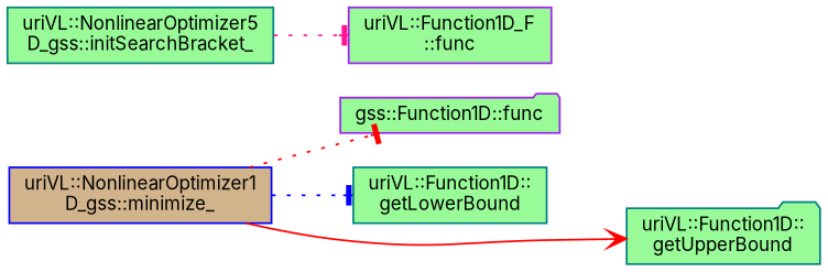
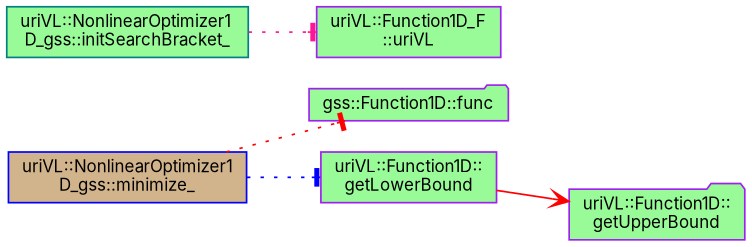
  digraph {
    fontname=Inter
    rankdir=LR
    node [color=purple fillcolor=palegreen fontname=Inter fontsize=10 shape=box style=filled]
    edge [arrowhead=tee color=red fontname=Inter fontsize=10 labelfontname=Helvetica labelfontsize=10 style=dotted]
    n1 [color=blue fillcolor=tan fontcolor=black height=0.2 label="uriVL::NonlinearOptimizer1\lD_gss::minimize_" width=0.4]
    n2 [height=0.2 label="gss::Function1D::func" shape=folder width=0.4]
-   n3 [color=teal height=0.2 label="uriVL::Function1D::\lgetLowerBound" width=0.4]
-   n4 [color=teal height=0.2 label="uriVL::Function1D::\lgetUpperBound" shape=folder width=0.4]
-   n5 [color=teal height=0.2 label="uriVL::NonlinearOptimizer5\lD_gss::initSearchBracket_" width=0.4]
-   n6 [height=0.2 label="uriVL::Function1D_F\l::func" width=0.4]
+   n3 [height=0.2 label="uriVL::Function1D::\lgetLowerBound" width=0.4]
+   n4 [height=0.2 label="uriVL::Function1D::\lgetUpperBound" shape=folder width=0.4]
+   n5 [color=teal height=0.2 label="uriVL::NonlinearOptimizer1\lD_gss::initSearchBracket_" width=0.4]
+   n6 [height=0.2 label="uriVL::Function1D_F\l::uriVL" width=0.4]
    n1 -> n2
    n1 -> n3 [color=blue]
-   n1 -> n4 [arrowhead=vee style=solid]
+   n3 -> n4 [arrowhead=vee style=solid]
    n5 -> n6 [color=deeppink]
  }
